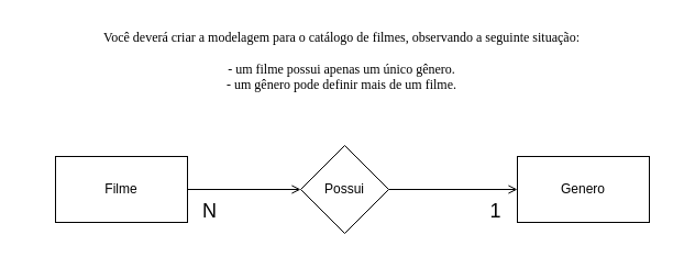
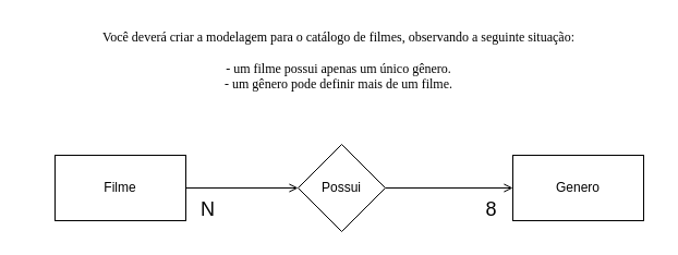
  <mxCell id="0" />
  <mxCell id="1" parent="0" />
  <mxCell id="2" style="edgeStyle=orthogonalEdgeStyle;rounded=0;orthogonalLoop=1;jettySize=auto;html=1;exitX=1;exitY=0.5;exitDx=0;exitDy=0;endArrow=open;endFill=0;" edge="1" parent="1" source="3" target="6"><mxGeometry relative="1" as="geometry" /></mxCell>
  <mxCell id="3" value="Filme" style="rounded=0;whiteSpace=wrap;html=1;" vertex="1" parent="1"><mxGeometry x="50" y="142" width="120" height="60" as="geometry" /></mxCell>
  <mxCell id="4" value="Genero" style="rounded=0;whiteSpace=wrap;html=1;" vertex="1" parent="1"><mxGeometry x="470" y="142" width="120" height="60" as="geometry" /></mxCell>
  <mxCell id="5" style="edgeStyle=orthogonalEdgeStyle;rounded=0;orthogonalLoop=1;jettySize=auto;html=1;exitX=1;exitY=0.5;exitDx=0;exitDy=0;entryX=0;entryY=0.5;entryDx=0;entryDy=0;endArrow=open;endFill=0;" edge="1" parent="1" source="6" target="4"><mxGeometry relative="1" as="geometry" /></mxCell>
  <mxCell id="6" value="Possui" style="rhombus;whiteSpace=wrap;html=1;" vertex="1" parent="1"><mxGeometry x="273" y="132" width="80" height="80" as="geometry" /></mxCell>
  <mxCell id="7" value="N" style="text;html=1;align=center;verticalAlign=middle;resizable=0;points=[];autosize=1;strokeColor=none;fillColor=none;fontSize=18;" vertex="1" parent="1"><mxGeometry x="170" y="172" width="40" height="40" as="geometry" /></mxCell>
- <mxCell id="8" value="1" style="text;html=1;align=center;verticalAlign=middle;resizable=0;points=[];autosize=1;strokeColor=none;fillColor=none;fontSize=18;" vertex="1" parent="1"><mxGeometry x="435" y="172" width="30" height="40" as="geometry" /></mxCell>
+ <mxCell id="8" value="8" style="text;html=1;align=center;verticalAlign=middle;resizable=0;points=[];autosize=1;strokeColor=none;fillColor=none;fontSize=18;" vertex="1" parent="1"><mxGeometry x="435" y="172" width="30" height="40" as="geometry" /></mxCell>
  <mxCell id="9" value="&lt;div&gt;Você deverá criar a modelagem para o catálogo de filmes, observando a seguinte situação:&lt;/div&gt;&lt;div&gt;&lt;br&gt;&lt;/div&gt;&lt;div&gt;- um filme possui apenas um único gênero.&lt;/div&gt;&lt;div&gt;- um gênero pode definir mais de um filme.&lt;/div&gt;" style="text;html=1;align=center;verticalAlign=middle;resizable=0;points=[];autosize=1;strokeColor=none;fillColor=none;fontFamily=Verdana;" vertex="1" parent="1"><mxGeometry x="20" y="20" width="580" height="70" as="geometry" /></mxCell>
